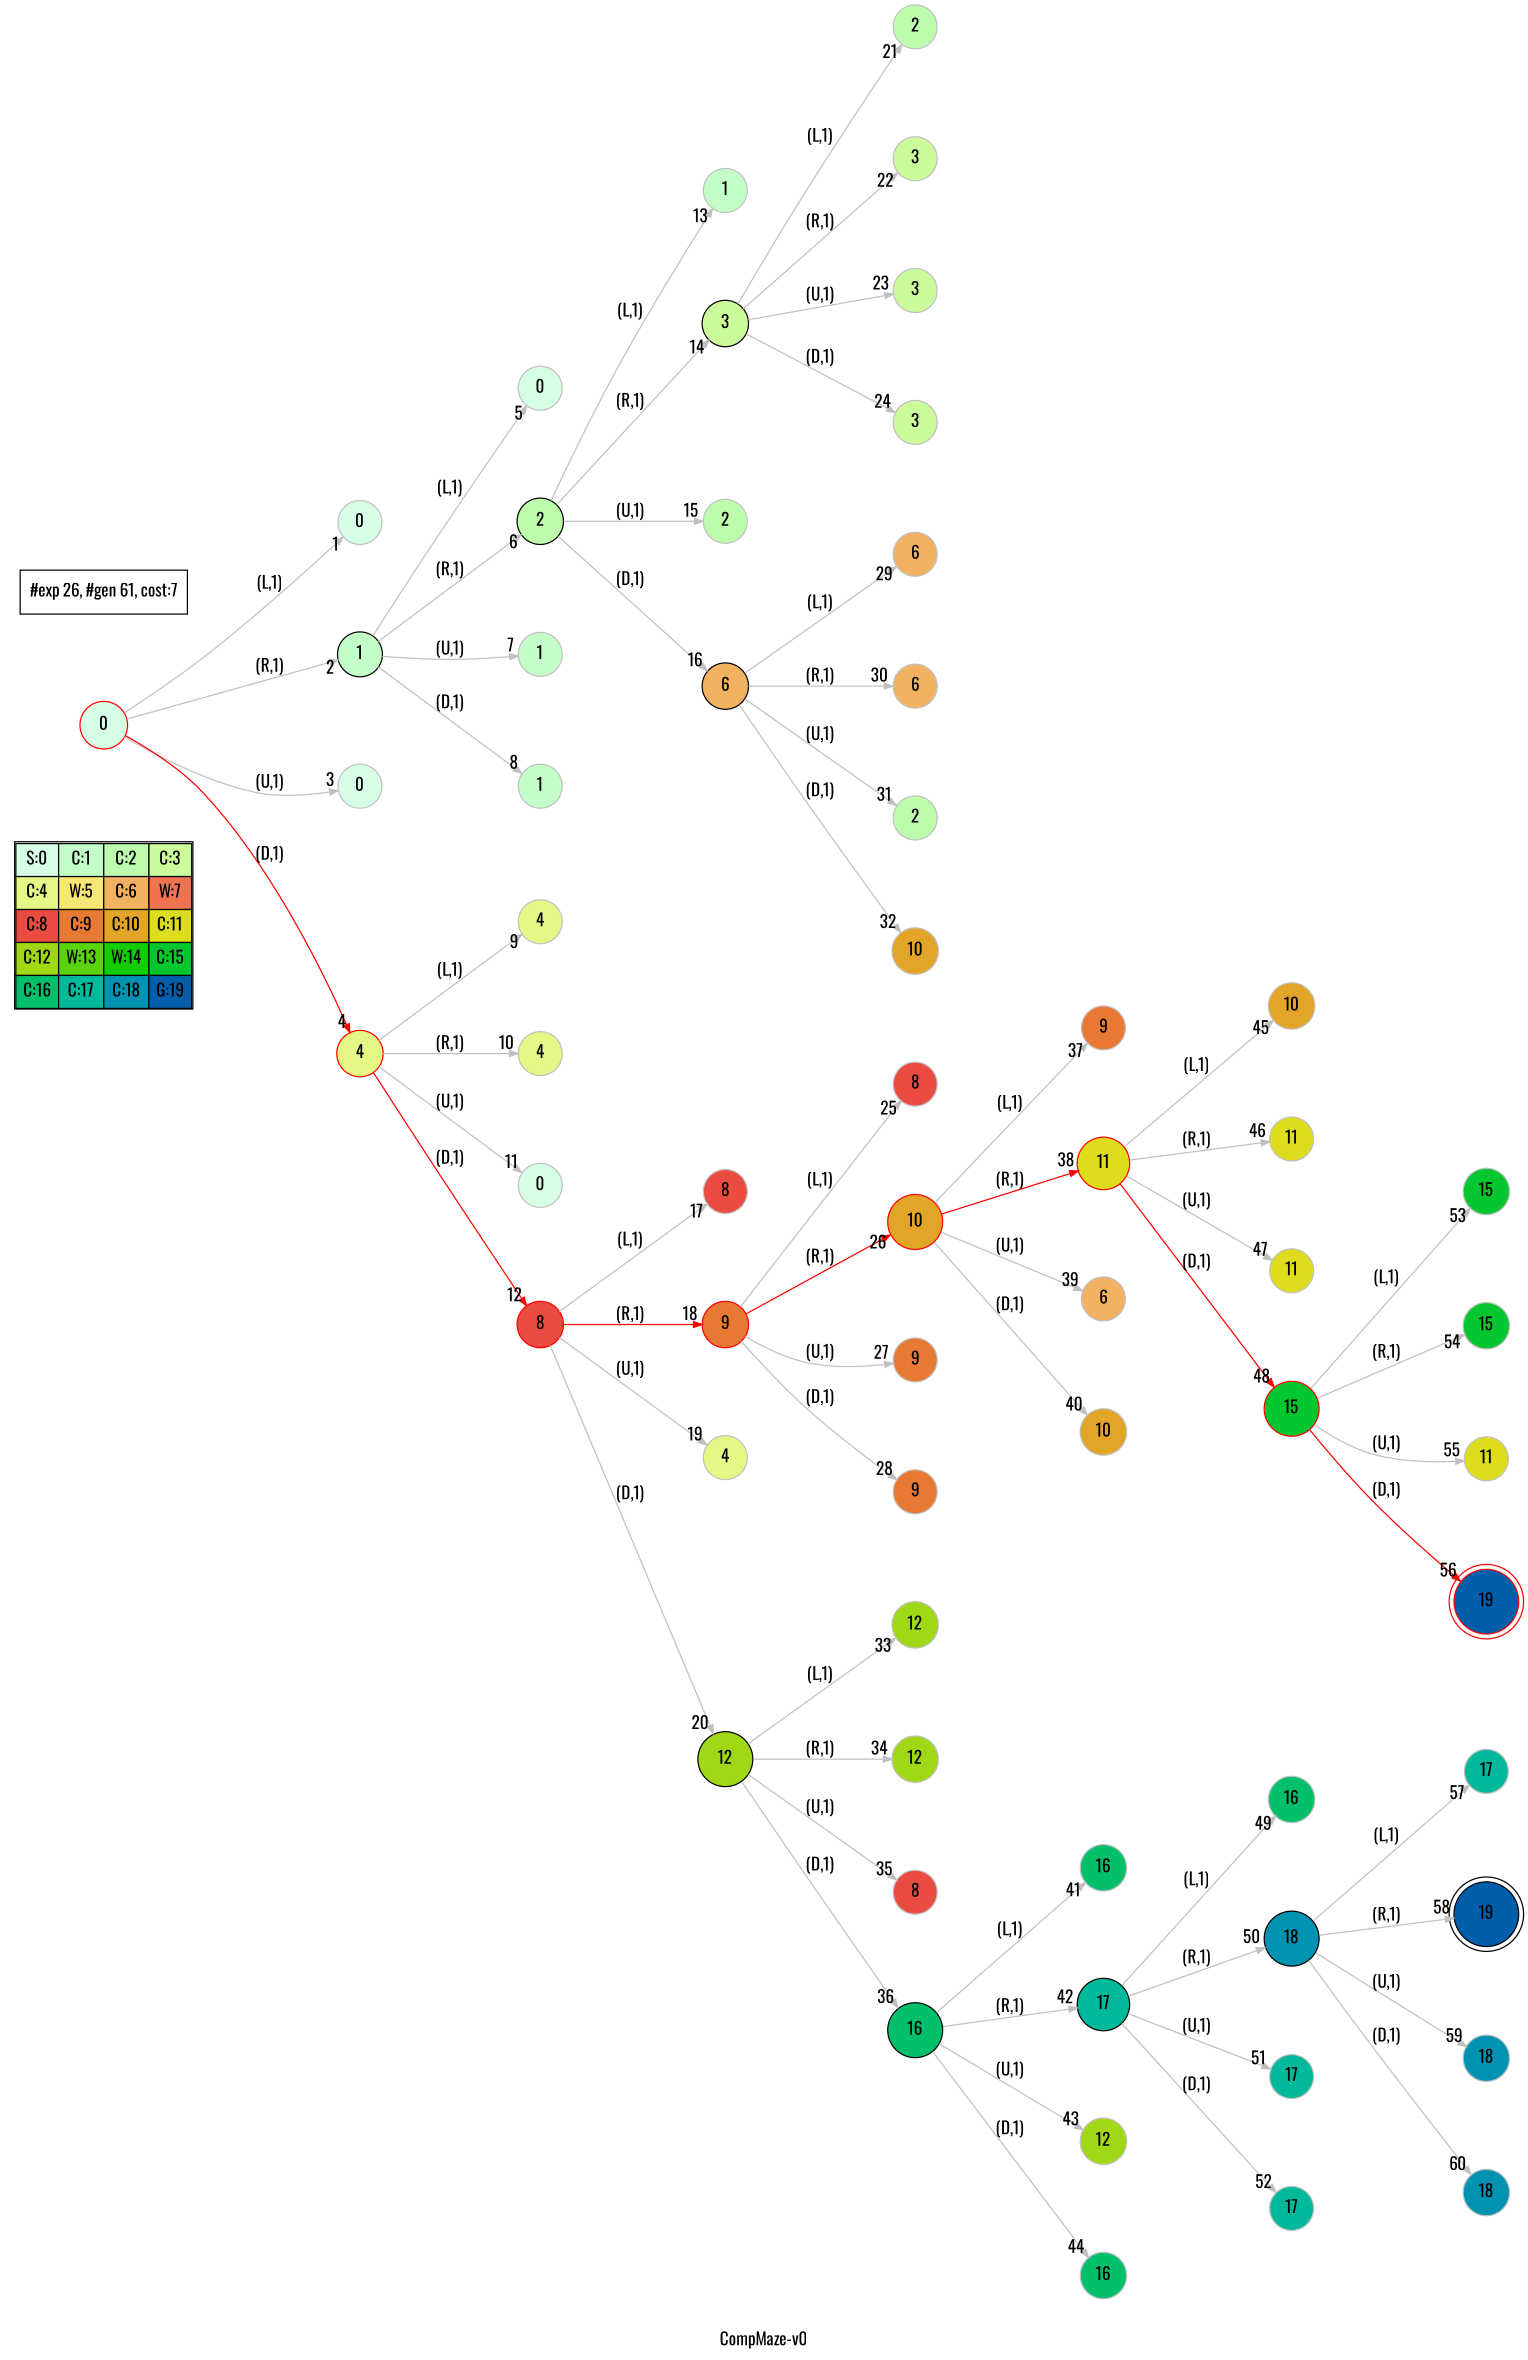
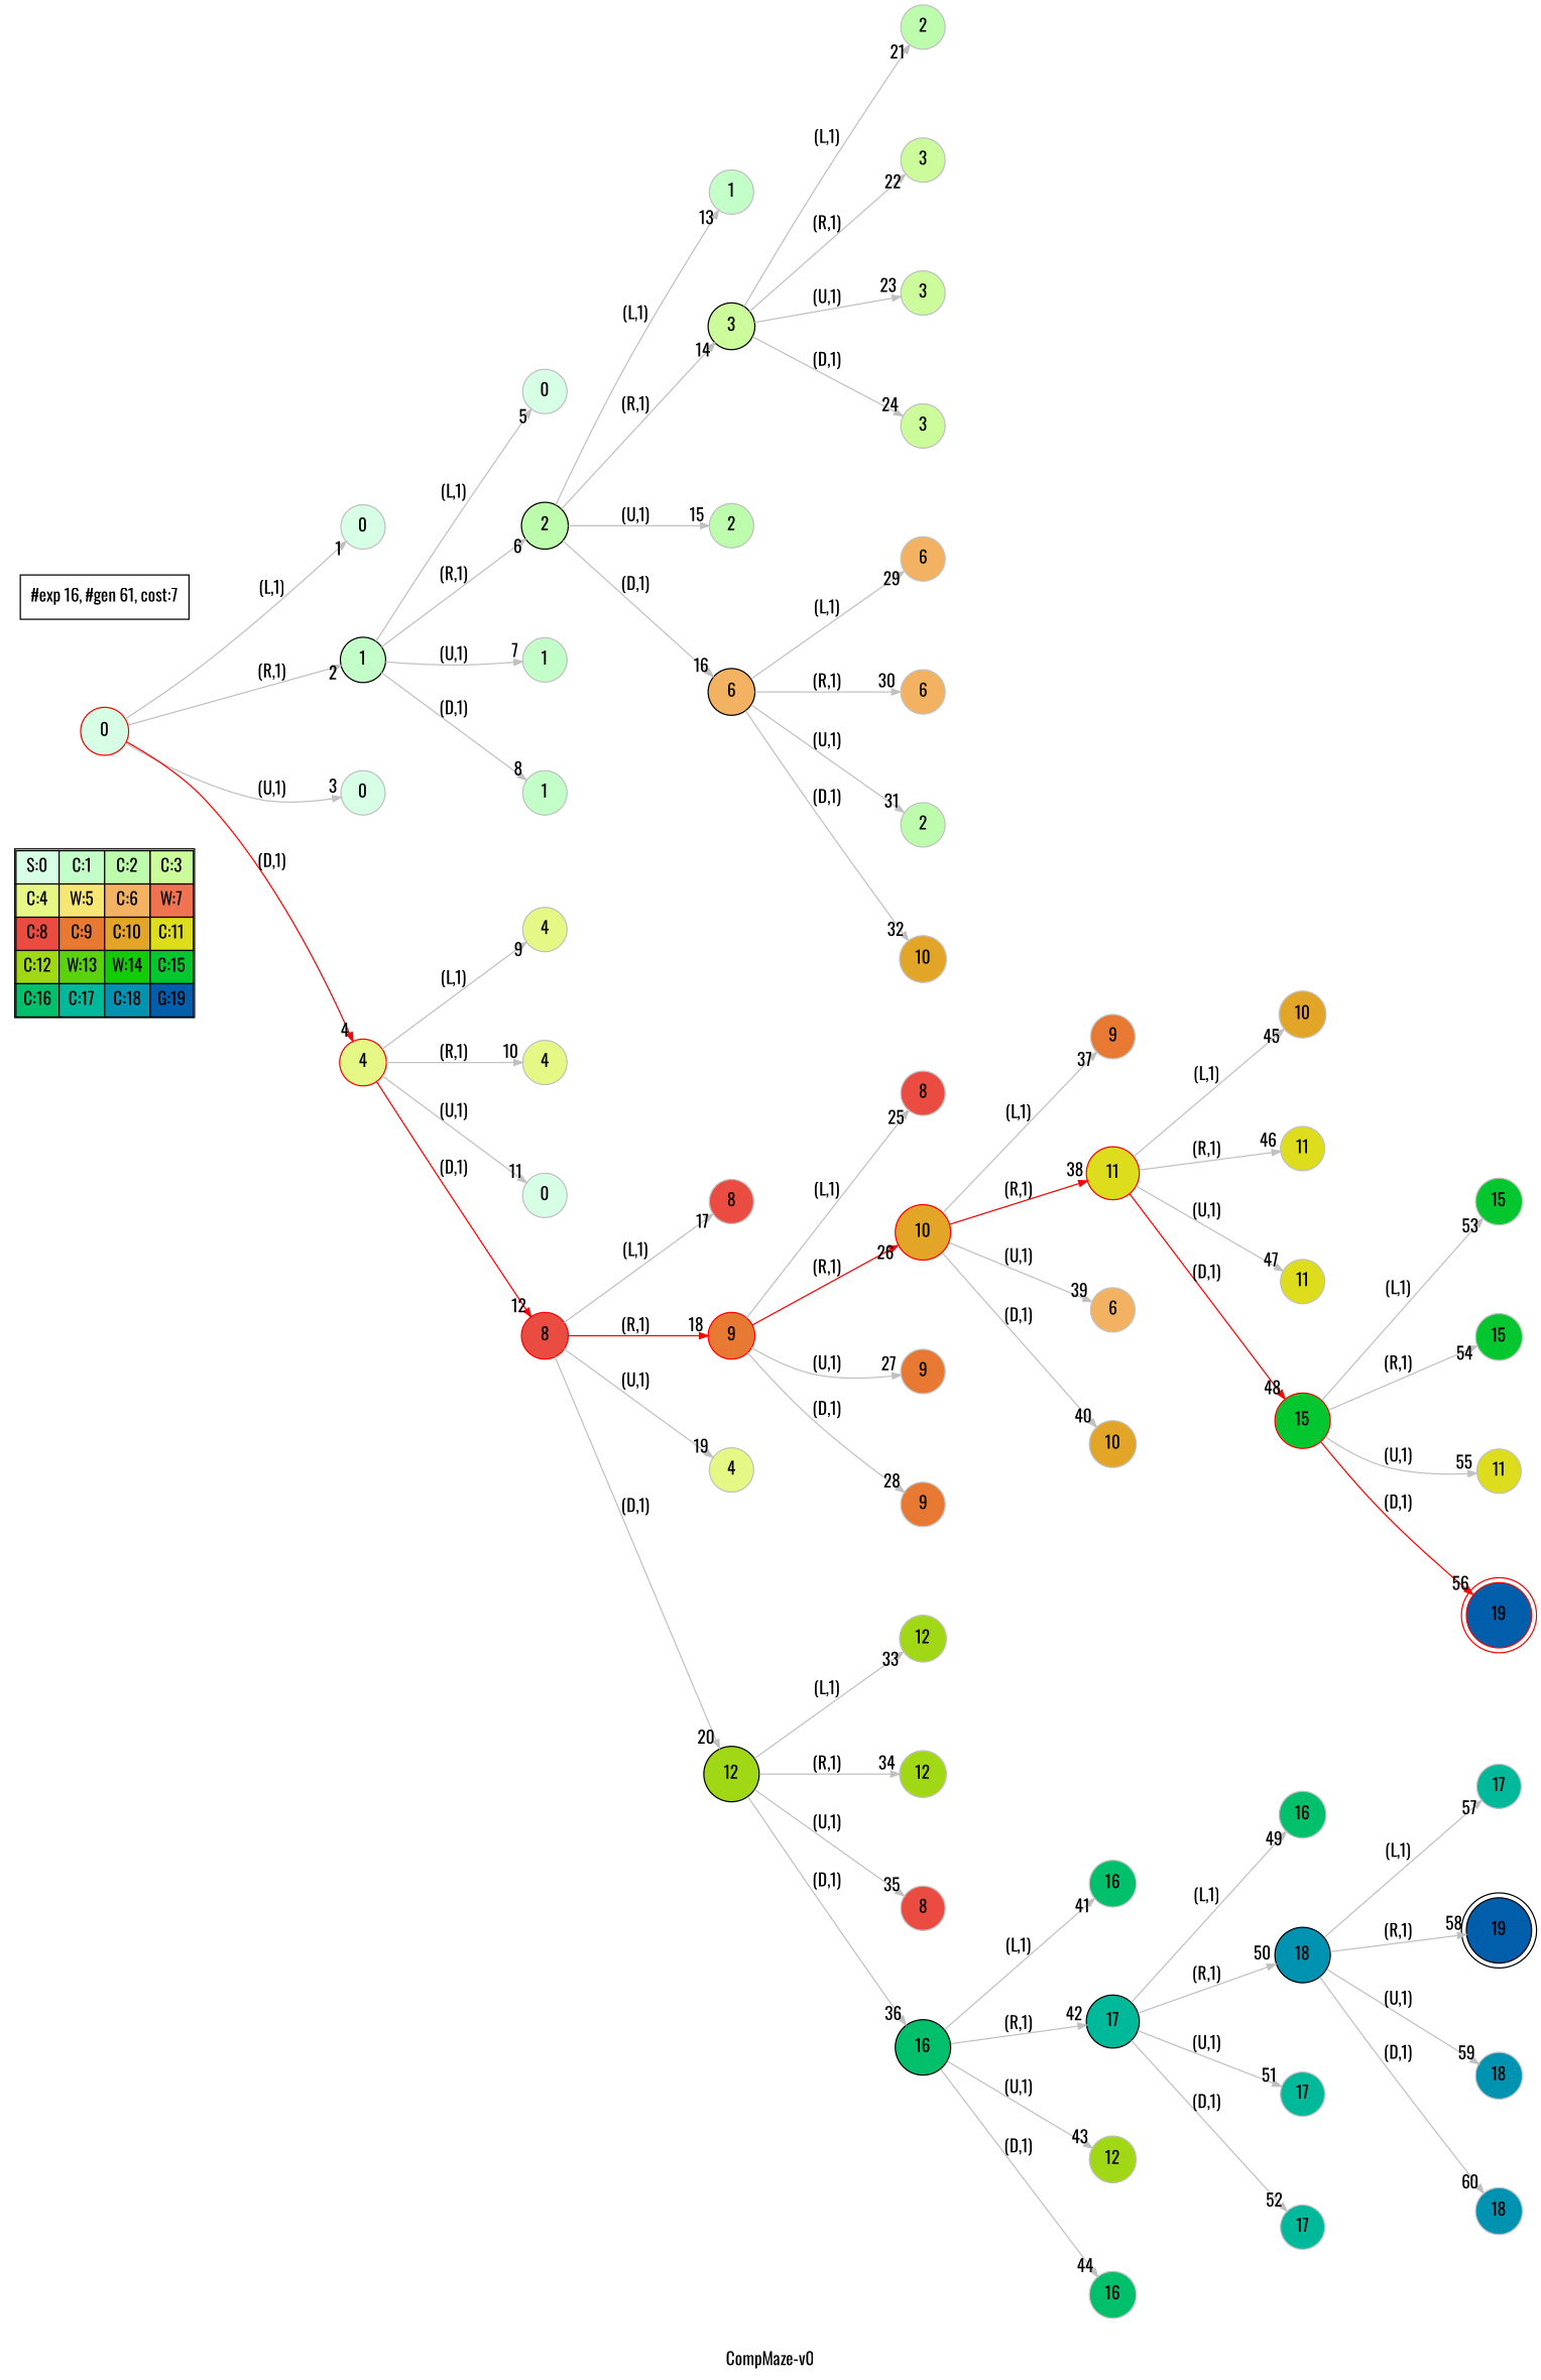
  digraph {
    label="CompMaze-v0"
    nodesep=1
    ranksep=1.2
    rankdir=LR
    fontname=Oswald
    node [shape=circle fontname=Oswald color=grey fillcolor="0.39803922 0.15947579 0.99679532 1.        " style=filled]
    edge [arrowsize=0.7 color=grey fontname=Oswald]
    n1 [label=<<table border="1" cellpadding="5" cellspacing="0" cellborder="1"><tr><td bgcolor="0.39803922 0.15947579 0.99679532 1.        ">S:0</td><td bgcolor="0.35098039 0.23194764 0.99315867 1.        ">C:1</td><td bgcolor="0.29607843 0.31486959 0.98720184 1.        ">C:2</td><td bgcolor="0.24901961 0.38410575 0.98063477 1.        ">C:3</td></tr><tr><td bgcolor="0.19411765 0.46220388 0.97128103 1.        ">C:4</td><td bgcolor="0.14705882 0.52643216 0.96182564 1.        ">W:5</td><td bgcolor="0.09215686 0.59770746 0.94913494 1.        ">C:6</td><td bgcolor="0.0372549  0.66454018 0.93467977 1.        ">W:7</td></tr><tr><td bgcolor="0.00980392 0.71791192 0.92090552 1.        ">C:8</td><td bgcolor="0.06470588 0.77520398 0.9032472  1.        ">C:9</td><td bgcolor="0.11176471 0.81974048 0.88677369 1.        ">C:10</td><td bgcolor="0.16666667 0.8660254  0.8660254  1.        ">C:11</td></tr><tr><td bgcolor="0.21372549 0.9005867  0.84695821 1.        ">C:12</td><td bgcolor="0.26862745 0.93467977 0.82325295 1.        ">W:13</td><td bgcolor="0.32352941 0.96182564 0.79801723 1.        ">W:14</td><td bgcolor="0.37058824 0.97940977 0.77520398 1.        ">C:15</td></tr><tr><td bgcolor="0.4254902  0.99315867 0.74725253 1.        ">C:16</td><td bgcolor="0.47254902 0.99907048 0.72218645 1.        ">C:17</td><td bgcolor="0.52745098 0.99907048 0.69169844 1.        ">C:18</td><td bgcolor="0.5745098  0.99315867 0.66454018 1.        ">G:19</td></tr></table>> shape=plaintext color="" fillcolor="" style=""]
    n2 [color=red label=" 0 "]
    n3 [label=0]
    n4 [color=black fillcolor="0.35098039 0.23194764 0.99315867 1.        " label=" 1 "]
    n5 [label=0]
    n6 [color=red fillcolor="0.19411765 0.46220388 0.97128103 1.        " label=" 4 "]
    n7 [label=0]
    n8 [color=black fillcolor="0.29607843 0.31486959 0.98720184 1.        " label=" 2 "]
    n9 [fillcolor="0.35098039 0.23194764 0.99315867 1.        " label=1]
    n10 [fillcolor="0.35098039 0.23194764 0.99315867 1.        " label=1]
    n11 [fillcolor="0.19411765 0.46220388 0.97128103 1.        " label=4]
    n12 [fillcolor="0.19411765 0.46220388 0.97128103 1.        " label=4]
    n13 [label=0]
    n14 [color=red fillcolor="0.00980392 0.71791192 0.92090552 1.        " label=" 8 "]
    n15 [fillcolor="0.35098039 0.23194764 0.99315867 1.        " label=1]
    n16 [color=black fillcolor="0.24901961 0.38410575 0.98063477 1.        " label=" 3 "]
    n17 [fillcolor="0.29607843 0.31486959 0.98720184 1.        " label=2]
    n18 [color=black fillcolor="0.09215686 0.59770746 0.94913494 1.        " label=" 6 "]
    n19 [fillcolor="0.00980392 0.71791192 0.92090552 1.        " label=8]
    n20 [color=red fillcolor="0.06470588 0.77520398 0.9032472  1.        " label=" 9 "]
    n21 [fillcolor="0.19411765 0.46220388 0.97128103 1.        " label=4]
    n22 [color=black fillcolor="0.21372549 0.9005867  0.84695821 1.        " label=" 12 "]
    n23 [fillcolor="0.29607843 0.31486959 0.98720184 1.        " label=2]
    n24 [fillcolor="0.24901961 0.38410575 0.98063477 1.        " label=3]
    n25 [fillcolor="0.24901961 0.38410575 0.98063477 1.        " label=3]
    n26 [fillcolor="0.24901961 0.38410575 0.98063477 1.        " label=3]
    n27 [fillcolor="0.09215686 0.59770746 0.94913494 1.        " label=6]
    n28 [fillcolor="0.09215686 0.59770746 0.94913494 1.        " label=6]
    n29 [fillcolor="0.29607843 0.31486959 0.98720184 1.        " label=2]
    n30 [fillcolor="0.11176471 0.81974048 0.88677369 1.        " label=10]
    n31 [fillcolor="0.00980392 0.71791192 0.92090552 1.        " label=8]
    n32 [color=red fillcolor="0.11176471 0.81974048 0.88677369 1.        " label=" 10 "]
    n33 [fillcolor="0.06470588 0.77520398 0.9032472  1.        " label=9]
    n34 [fillcolor="0.06470588 0.77520398 0.9032472  1.        " label=9]
    n35 [fillcolor="0.21372549 0.9005867  0.84695821 1.        " label=12]
    n36 [fillcolor="0.21372549 0.9005867  0.84695821 1.        " label=12]
    n37 [fillcolor="0.00980392 0.71791192 0.92090552 1.        " label=8]
    n38 [color=black fillcolor="0.4254902  0.99315867 0.74725253 1.        " label=" 16 "]
    n39 [fillcolor="0.06470588 0.77520398 0.9032472  1.        " label=9]
    n40 [color=red fillcolor="0.16666667 0.8660254  0.8660254  1.        " label=" 11 "]
    n41 [fillcolor="0.09215686 0.59770746 0.94913494 1.        " label=6]
    n42 [fillcolor="0.11176471 0.81974048 0.88677369 1.        " label=10]
    n43 [fillcolor="0.4254902  0.99315867 0.74725253 1.        " label=16]
    n44 [color=black fillcolor="0.47254902 0.99907048 0.72218645 1.        " label=" 17 "]
    n45 [fillcolor="0.21372549 0.9005867  0.84695821 1.        " label=12]
    n46 [fillcolor="0.4254902  0.99315867 0.74725253 1.        " label=16]
    n47 [fillcolor="0.11176471 0.81974048 0.88677369 1.        " label=10]
    n48 [fillcolor="0.16666667 0.8660254  0.8660254  1.        " label=11]
    n49 [fillcolor="0.16666667 0.8660254  0.8660254  1.        " label=11]
    n50 [color=red fillcolor="0.37058824 0.97940977 0.77520398 1.        " label=" 15 "]
    n51 [fillcolor="0.4254902  0.99315867 0.74725253 1.        " label=16]
    n52 [color=black fillcolor="0.52745098 0.99907048 0.69169844 1.        " label=" 18 "]
    n53 [fillcolor="0.47254902 0.99907048 0.72218645 1.        " label=17]
    n54 [fillcolor="0.47254902 0.99907048 0.72218645 1.        " label=17]
    n55 [fillcolor="0.37058824 0.97940977 0.77520398 1.        " label=15]
    n56 [fillcolor="0.37058824 0.97940977 0.77520398 1.        " label=15]
    n57 [fillcolor="0.16666667 0.8660254  0.8660254  1.        " label=11]
    n58 [color=red fillcolor="0.5745098  0.99315867 0.66454018 1.        " label=" 19 " peripheries=2]
    n59 [fillcolor="0.47254902 0.99907048 0.72218645 1.        " label=17]
    n60 [color=black fillcolor="0.5745098  0.99315867 0.66454018 1.        " label=" 19 " peripheries=2]
    n61 [fillcolor="0.52745098 0.99907048 0.69169844 1.        " label=18]
    n62 [fillcolor="0.52745098 0.99907048 0.69169844 1.        " label=18]
-   "#exp 16, #gen 61, cost:7" [shape=box label="#exp 26, #gen 61, cost:7" color="" fillcolor="" style=""]
+   "#exp 16, #gen 61, cost:7" [shape=box color="" fillcolor="" style=""]
    subgraph sub_1 {
      label=Map
      n1
    }
    n2 -> n3 [headlabel=" 1 " label="(L,1)"]
    n2 -> n4 [headlabel=" 2 " label="(R,1)"]
    n2 -> n5 [headlabel=" 3 " label="(U,1)"]
    n2 -> n6 [color=red headlabel=" 4 " label="(D,1)"]
    n4 -> n7 [headlabel=" 5 " label="(L,1)"]
    n4 -> n8 [headlabel=" 6 " label="(R,1)"]
    n4 -> n9 [headlabel=" 7 " label="(U,1)"]
    n4 -> n10 [headlabel=" 8 " label="(D,1)"]
    n6 -> n11 [headlabel=" 9 " label="(L,1)"]
    n6 -> n12 [headlabel=" 10 " label="(R,1)"]
    n6 -> n13 [headlabel=" 11 " label="(U,1)"]
    n6 -> n14 [color=red headlabel=" 12 " label="(D,1)"]
    n8 -> n15 [headlabel=" 13 " label="(L,1)"]
    n8 -> n16 [headlabel=" 14 " label="(R,1)"]
    n8 -> n17 [headlabel=" 15 " label="(U,1)"]
    n8 -> n18 [headlabel=" 16 " label="(D,1)"]
    n14 -> n19 [headlabel=" 17 " label="(L,1)"]
    n14 -> n20 [color=red headlabel=" 18 " label="(R,1)"]
    n14 -> n21 [headlabel=" 19 " label="(U,1)"]
    n14 -> n22 [headlabel=" 20 " label="(D,1)"]
    n16 -> n23 [headlabel=" 21 " label="(L,1)"]
    n16 -> n24 [headlabel=" 22 " label="(R,1)"]
    n16 -> n25 [headlabel=" 23 " label="(U,1)"]
    n16 -> n26 [headlabel=" 24 " label="(D,1)"]
    n18 -> n27 [headlabel=" 29 " label="(L,1)"]
    n18 -> n28 [headlabel=" 30 " label="(R,1)"]
    n18 -> n29 [headlabel=" 31 " label="(U,1)"]
    n18 -> n30 [headlabel=" 32 " label="(D,1)"]
    n20 -> n31 [headlabel=" 25 " label="(L,1)"]
    n20 -> n32 [color=red headlabel=" 26 " label="(R,1)"]
    n20 -> n33 [headlabel=" 27 " label="(U,1)"]
    n20 -> n34 [headlabel=" 28 " label="(D,1)"]
    n22 -> n35 [headlabel=" 33 " label="(L,1)"]
    n22 -> n36 [headlabel=" 34 " label="(R,1)"]
    n22 -> n37 [headlabel=" 35 " label="(U,1)"]
    n22 -> n38 [headlabel=" 36 " label="(D,1)"]
    n32 -> n39 [headlabel=" 37 " label="(L,1)"]
    n32 -> n40 [color=red headlabel=" 38 " label="(R,1)"]
    n32 -> n41 [headlabel=" 39 " label="(U,1)"]
    n32 -> n42 [headlabel=" 40 " label="(D,1)"]
    n38 -> n43 [headlabel=" 41 " label="(L,1)"]
    n38 -> n44 [headlabel=" 42 " label="(R,1)"]
    n38 -> n45 [headlabel=" 43 " label="(U,1)"]
    n38 -> n46 [headlabel=" 44 " label="(D,1)"]
    n40 -> n47 [headlabel=" 45 " label="(L,1)"]
    n40 -> n48 [headlabel=" 46 " label="(R,1)"]
    n40 -> n49 [headlabel=" 47 " label="(U,1)"]
    n40 -> n50 [color=red headlabel=" 48 " label="(D,1)"]
    n44 -> n51 [headlabel=" 49 " label="(L,1)"]
    n44 -> n52 [headlabel=" 50 " label="(R,1)"]
    n44 -> n53 [headlabel=" 51 " label="(U,1)"]
    n44 -> n54 [headlabel=" 52 " label="(D,1)"]
    n50 -> n55 [headlabel=" 53 " label="(L,1)"]
    n50 -> n56 [headlabel=" 54 " label="(R,1)"]
    n50 -> n57 [headlabel=" 55 " label="(U,1)"]
    n50 -> n58 [color=red headlabel=" 56 " label="(D,1)"]
    n52 -> n59 [headlabel=" 57 " label="(L,1)"]
    n52 -> n60 [headlabel=" 58 " label="(R,1)"]
    n52 -> n61 [headlabel=" 59 " label="(U,1)"]
    n52 -> n62 [headlabel=" 60 " label="(D,1)"]
  }
